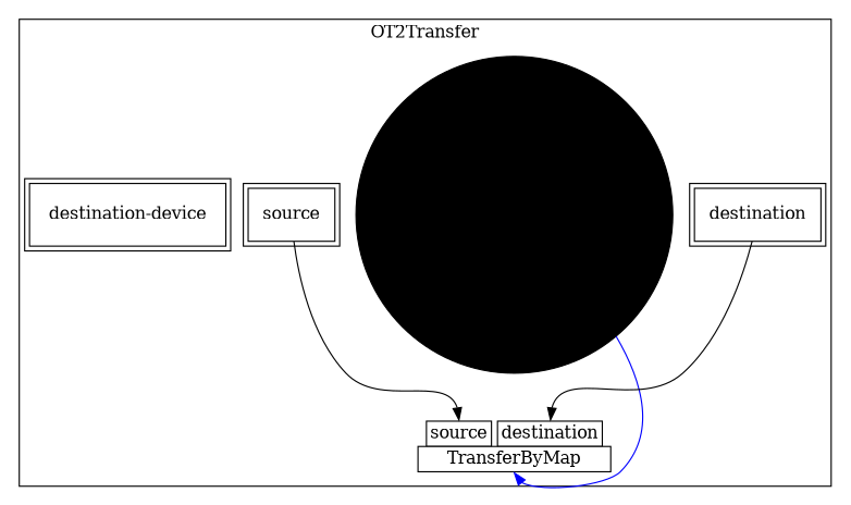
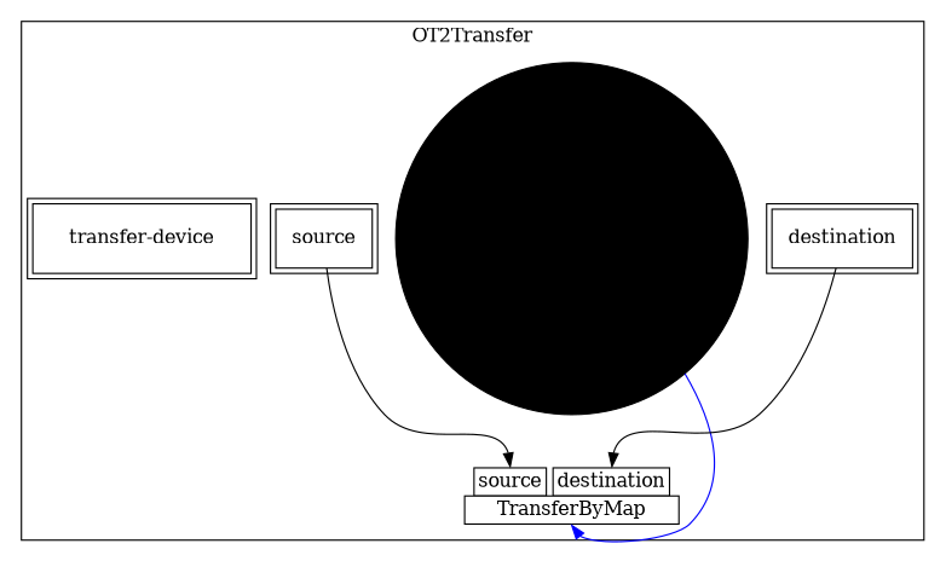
  digraph {
    compound=true
    node [fillcolor=black shape=rectangle peripheries=2]
    edge [color=black]
    OT2Transfer_InitialNode1 [shape=circle style=filled peripheries=""]
    n2 [fillcolor=white label=<<table border="0" cellspacing="0">   <tr><td><table border="0" cellspacing="-2"><tr><td> </td><td port="InputPin1" border="1">source</td><td> </td><td port="InputPin2" border="1">destination</td><td> </td></tr></table></td></tr>   <tr><td port="node" bgcolor="white" border="1">TransferByMap</td></tr> </table>> shape=none style=rounded peripheries=""]
    n3 [label=destination]
    n4 [label=source]
-   n5 [label="destination-device"]
+   n5 [label="transfer-device"]
    subgraph cluster_1 {
      label=OT2Transfer
      shape=box
      OT2Transfer_InitialNode1
      n2
      n3
      n4
      n5
    }
    OT2Transfer_InitialNode1 -> n2 [color=blue headport="node"]
    n3 -> n2 [headport=InputPin2]
    n4 -> n2 [headport=InputPin1]
  }
